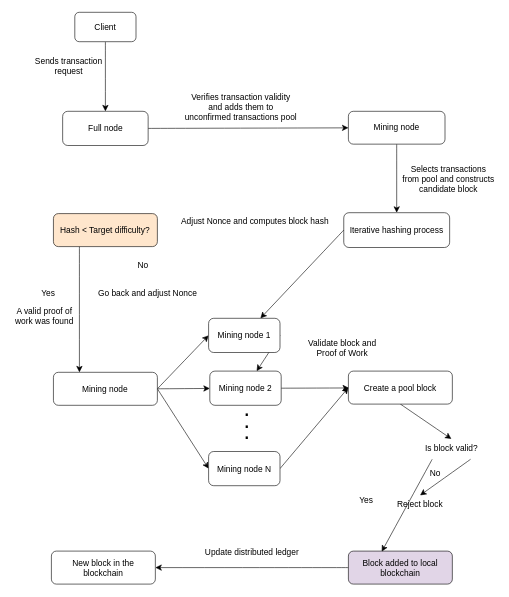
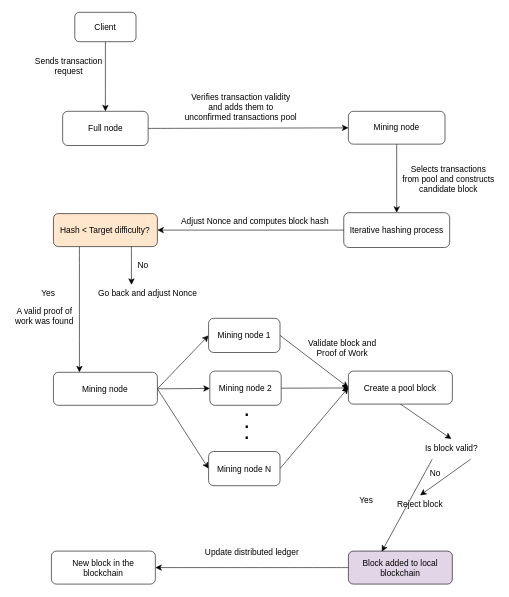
  <mxCell id="0" />
  <mxCell id="1" parent="0" />
  <mxCell id="2" style="edgeStyle=none;curved=1;rounded=0;orthogonalLoop=1;jettySize=auto;html=1;exitX=0.5;exitY=1;exitDx=0;exitDy=0;fontSize=12;startSize=8;endSize=8;" edge="1" parent="1" source="3" target="7"><mxGeometry relative="1" as="geometry" /></mxCell>
  <mxCell id="3" value="&lt;font style=&quot;font-size: 14px;&quot;&gt;Client&lt;/font&gt;" style="rounded=1;whiteSpace=wrap;html=1;" vertex="1" parent="1"><mxGeometry x="124" y="20" width="102" height="49" as="geometry" /></mxCell>
  <mxCell id="4" style="edgeStyle=none;curved=1;rounded=0;orthogonalLoop=1;jettySize=auto;html=1;exitX=0.5;exitY=1;exitDx=0;exitDy=0;fontSize=12;startSize=8;endSize=8;" edge="1" parent="1" source="5" target="9"><mxGeometry relative="1" as="geometry" /></mxCell>
  <mxCell id="5" value="Mining node" style="rounded=1;whiteSpace=wrap;html=1;fontSize=14;" vertex="1" parent="1"><mxGeometry x="580" y="185" width="161" height="54.75" as="geometry" /></mxCell>
  <mxCell id="6" style="edgeStyle=none;curved=1;rounded=0;orthogonalLoop=1;jettySize=auto;html=1;exitX=1;exitY=0.5;exitDx=0;exitDy=0;fontSize=12;startSize=8;endSize=8;" edge="1" parent="1" source="7" target="5"><mxGeometry relative="1" as="geometry" /></mxCell>
  <mxCell id="7" value="&lt;font style=&quot;font-size: 14px;&quot;&gt;Full node&lt;/font&gt;" style="rounded=1;whiteSpace=wrap;html=1;" vertex="1" parent="1"><mxGeometry x="103.75" y="185" width="142.5" height="57" as="geometry" /></mxCell>
  <mxCell id="8" value="&lt;font&gt;Sends transaction request&lt;/font&gt;" style="text;strokeColor=none;fillColor=none;html=1;align=center;verticalAlign=middle;whiteSpace=wrap;rounded=0;fontSize=14;" vertex="1" parent="1"><mxGeometry x="32" y="95" width="164" height="30" as="geometry" /></mxCell>
  <mxCell id="9" value="&lt;font style=&quot;font-size: 14px;&quot;&gt;Iterative hashing process&lt;/font&gt;" style="rounded=1;whiteSpace=wrap;html=1;" vertex="1" parent="1"><mxGeometry x="572.25" y="354" width="176.5" height="58" as="geometry" /></mxCell>
  <mxCell id="10" value="&lt;span style=&quot;color: rgb(0, 0, 0); font-family: Helvetica; font-size: 14px; font-style: normal; font-variant-ligatures: normal; font-variant-caps: normal; font-weight: 400; letter-spacing: normal; orphans: 2; text-indent: 0px; text-transform: none; widows: 2; word-spacing: 0px; -webkit-text-stroke-width: 0px; white-space: normal; background-color: rgb(255, 255, 255); text-decoration-thickness: initial; text-decoration-style: initial; text-decoration-color: initial; float: none; display: inline !important;&quot;&gt;Verifies transaction validity and adds them to unconfirmed transactions pool&lt;/span&gt;" style="text;whiteSpace=wrap;html=1;align=center;" vertex="1" parent="1"><mxGeometry x="306" y="146" width="190.2" height="39" as="geometry" /></mxCell>
  <mxCell id="11" value="&lt;span style=&quot;color: rgb(0, 0, 0); font-family: Helvetica; font-size: 14px; font-style: normal; font-variant-ligatures: normal; font-variant-caps: normal; font-weight: 400; letter-spacing: normal; orphans: 2; text-indent: 0px; text-transform: none; widows: 2; word-spacing: 0px; -webkit-text-stroke-width: 0px; white-space: normal; background-color: rgb(255, 255, 255); text-decoration-thickness: initial; text-decoration-style: initial; text-decoration-color: initial; float: none; display: inline !important;&quot;&gt;Selects transactions from pool and constructs candidate block&lt;/span&gt;" style="text;whiteSpace=wrap;html=1;align=center;" vertex="1" parent="1"><mxGeometry x="668" y="266" width="158" height="39" as="geometry" /></mxCell>
- <mxCell id="12" style="edgeStyle=none;curved=1;rounded=0;orthogonalLoop=1;jettySize=auto;html=1;exitX=0;exitY=0.5;exitDx=0;exitDy=0;fontSize=12;startSize=8;endSize=8;" edge="1" parent="1" source="9" target="26"><mxGeometry relative="1" as="geometry"><mxPoint x="506" y="434" as="sourcePoint" /><mxPoint x="263" y="385" as="targetPoint" /></mxGeometry></mxCell>
+ <mxCell id="12" style="edgeStyle=none;curved=1;rounded=0;orthogonalLoop=1;jettySize=auto;html=1;exitX=0;exitY=0.5;exitDx=0;exitDy=0;fontSize=12;startSize=8;endSize=8;entryX=1;entryY=0.5;entryDx=0;entryDy=0;" edge="1" parent="1" source="9" target="15"><mxGeometry relative="1" as="geometry"><mxPoint x="506" y="434" as="sourcePoint" /><mxPoint x="263" y="385" as="targetPoint" /></mxGeometry></mxCell>
  <mxCell id="13" value="&lt;span style=&quot;font-family: Helvetica; font-size: 14px; font-style: normal; font-variant-ligatures: normal; font-variant-caps: normal; font-weight: 400; letter-spacing: normal; orphans: 2; text-indent: 0px; text-transform: none; widows: 2; word-spacing: 0px; -webkit-text-stroke-width: 0px; white-space: normal; background-color: rgb(255, 255, 255); text-decoration-thickness: initial; text-decoration-style: initial; text-decoration-color: initial; float: none; display: inline !important;&quot;&gt;Adjust Nonce and computes block hash&lt;/span&gt;" style="text;whiteSpace=wrap;html=1;align=center;fontColor=default;" vertex="1" parent="1"><mxGeometry x="288" y="354" width="273" height="34" as="geometry" /></mxCell>
  <mxCell id="14" style="edgeStyle=none;curved=1;rounded=0;orthogonalLoop=1;jettySize=auto;html=1;exitX=0.25;exitY=1;exitDx=0;exitDy=0;entryX=0.25;entryY=0;entryDx=0;entryDy=0;fontSize=12;startSize=8;endSize=8;" edge="1" parent="1" source="15" target="24"><mxGeometry relative="1" as="geometry" /></mxCell>
  <mxCell id="15" value="&lt;font style=&quot;font-size: 14px;&quot;&gt;Hash &amp;lt; Target difficulty?&lt;/font&gt;" style="rounded=1;whiteSpace=wrap;html=1;fillColor=#ffe6cc;" vertex="1" parent="1"><mxGeometry x="88.38" y="355.5" width="173.25" height="55" as="geometry" /></mxCell>
  <mxCell id="16" value="&lt;span style=&quot;color: rgb(0, 0, 0); font-family: Helvetica; font-size: 14px; font-style: normal; font-variant-ligatures: normal; font-variant-caps: normal; font-weight: 400; letter-spacing: normal; orphans: 2; text-indent: 0px; text-transform: none; widows: 2; word-spacing: 0px; -webkit-text-stroke-width: 0px; white-space: normal; background-color: rgb(255, 255, 255); text-decoration-thickness: initial; text-decoration-style: initial; text-decoration-color: initial; float: none; display: inline !important;&quot;&gt;A valid proof of work was found&lt;/span&gt;" style="text;whiteSpace=wrap;html=1;align=center;" vertex="1" parent="1"><mxGeometry x="20" y="503" width="107" height="34" as="geometry" /></mxCell>
  <mxCell id="17" value="&lt;span style=&quot;color: rgb(0, 0, 0); font-family: Helvetica; font-size: 14px; font-style: normal; font-variant-ligatures: normal; font-variant-caps: normal; font-weight: 400; letter-spacing: normal; orphans: 2; text-indent: 0px; text-transform: none; widows: 2; word-spacing: 0px; -webkit-text-stroke-width: 0px; white-space: normal; background-color: rgb(255, 255, 255); text-decoration-thickness: initial; text-decoration-style: initial; text-decoration-color: initial; float: none; display: inline !important;&quot;&gt;Go back and adjust Nonce&lt;/span&gt;" style="text;whiteSpace=wrap;html=1;align=center;" vertex="1" parent="1"><mxGeometry x="109" y="474" width="273" height="34" as="geometry" /></mxCell>
+ <mxCell id="18" style="edgeStyle=none;curved=1;rounded=0;orthogonalLoop=1;jettySize=auto;html=1;exitX=0.75;exitY=1;exitDx=0;exitDy=0;entryX=0.401;entryY=0.006;entryDx=0;entryDy=0;entryPerimeter=0;fontSize=12;startSize=8;endSize=8;" edge="1" parent="1" source="15" target="17"><mxGeometry relative="1" as="geometry" /></mxCell>
  <mxCell id="19" value="&lt;span style=&quot;font-size: 14px;&quot;&gt;Yes&lt;/span&gt;" style="text;whiteSpace=wrap;html=1;align=center;fontColor=default;" vertex="1" parent="1"><mxGeometry x="56" y="474" width="47.75" height="32" as="geometry" /></mxCell>
  <mxCell id="20" value="&lt;span style=&quot;font-size: 14px;&quot;&gt;No&lt;/span&gt;" style="text;whiteSpace=wrap;html=1;align=center;fontColor=default;" vertex="1" parent="1"><mxGeometry x="213.88" y="426" width="47.75" height="32" as="geometry" /></mxCell>
  <mxCell id="21" style="edgeStyle=none;curved=1;rounded=0;orthogonalLoop=1;jettySize=auto;html=1;exitX=1;exitY=0.5;exitDx=0;exitDy=0;entryX=0;entryY=0.5;entryDx=0;entryDy=0;fontSize=12;startSize=8;endSize=8;" edge="1" parent="1" source="24" target="26"><mxGeometry relative="1" as="geometry" /></mxCell>
  <mxCell id="22" style="edgeStyle=none;curved=1;rounded=0;orthogonalLoop=1;jettySize=auto;html=1;exitX=1;exitY=0.5;exitDx=0;exitDy=0;fontSize=12;startSize=8;endSize=8;" edge="1" parent="1" source="24" target="28"><mxGeometry relative="1" as="geometry" /></mxCell>
  <mxCell id="23" style="edgeStyle=none;curved=1;rounded=0;orthogonalLoop=1;jettySize=auto;html=1;exitX=1;exitY=0.5;exitDx=0;exitDy=0;entryX=0;entryY=0.5;entryDx=0;entryDy=0;fontSize=12;startSize=8;endSize=8;" edge="1" parent="1" source="24" target="30"><mxGeometry relative="1" as="geometry" /></mxCell>
  <mxCell id="24" value="&lt;font style=&quot;font-size: 14px;&quot;&gt;Mining node&lt;/font&gt;" style="rounded=1;whiteSpace=wrap;html=1;" vertex="1" parent="1"><mxGeometry x="88.38" y="620" width="173.25" height="55" as="geometry" /></mxCell>
- <mxCell id="25" style="edgeStyle=none;curved=1;rounded=0;orthogonalLoop=1;jettySize=auto;html=1;exitX=1;exitY=0.5;exitDx=0;exitDy=0;fontSize=12;startSize=8;endSize=8;" edge="1" parent="1" source="26" target="28"><mxGeometry relative="1" as="geometry" /></mxCell>
+ <mxCell id="25" style="edgeStyle=none;curved=1;rounded=0;orthogonalLoop=1;jettySize=auto;html=1;exitX=1;exitY=0.5;exitDx=0;exitDy=0;entryX=0;entryY=0.5;entryDx=0;entryDy=0;fontSize=12;startSize=8;endSize=8;" edge="1" parent="1" source="26" target="36"><mxGeometry relative="1" as="geometry" /></mxCell>
  <mxCell id="26" value="&lt;font style=&quot;font-size: 14px;&quot;&gt;Mining node 1&lt;/font&gt;" style="rounded=1;whiteSpace=wrap;html=1;" vertex="1" parent="1"><mxGeometry x="347" y="530" width="119" height="57" as="geometry" /></mxCell>
  <mxCell id="27" style="edgeStyle=none;curved=1;rounded=0;orthogonalLoop=1;jettySize=auto;html=1;exitX=1;exitY=0.5;exitDx=0;exitDy=0;fontSize=12;startSize=8;endSize=8;" edge="1" parent="1" source="28"><mxGeometry relative="1" as="geometry"><mxPoint x="581" y="646.091" as="targetPoint" /></mxGeometry></mxCell>
  <mxCell id="28" value="&lt;font style=&quot;font-size: 14px;&quot;&gt;Mining node 2&lt;/font&gt;" style="rounded=1;whiteSpace=wrap;html=1;" vertex="1" parent="1"><mxGeometry x="349" y="618" width="119" height="57" as="geometry" /></mxCell>
  <mxCell id="29" style="edgeStyle=none;curved=1;rounded=0;orthogonalLoop=1;jettySize=auto;html=1;exitX=1;exitY=0.5;exitDx=0;exitDy=0;entryX=0;entryY=0.5;entryDx=0;entryDy=0;fontSize=12;startSize=8;endSize=8;" edge="1" parent="1" source="30" target="36"><mxGeometry relative="1" as="geometry" /></mxCell>
  <mxCell id="30" value="&lt;font style=&quot;font-size: 14px;&quot;&gt;Mining node N&lt;/font&gt;" style="rounded=1;whiteSpace=wrap;html=1;" vertex="1" parent="1"><mxGeometry x="347" y="752" width="119" height="57" as="geometry" /></mxCell>
  <mxCell id="31" value="&lt;span&gt;.&lt;/span&gt;" style="text;whiteSpace=wrap;html=1;align=center;fontColor=default;fontSize=39;" vertex="1" parent="1"><mxGeometry x="387" y="651" width="47.75" height="32" as="geometry" /></mxCell>
  <mxCell id="32" style="edgeStyle=none;curved=1;rounded=0;orthogonalLoop=1;jettySize=auto;html=1;entryX=0.612;entryY=0.025;entryDx=0;entryDy=0;entryPerimeter=0;fontSize=12;startSize=8;endSize=8;" edge="1" parent="1" source="31" target="31"><mxGeometry relative="1" as="geometry" /></mxCell>
  <mxCell id="33" value="&lt;span&gt;.&lt;/span&gt;" style="text;whiteSpace=wrap;html=1;align=center;fontColor=default;fontSize=39;" vertex="1" parent="1"><mxGeometry x="387" y="671" width="47.75" height="32" as="geometry" /></mxCell>
  <mxCell id="34" value="&lt;span&gt;.&lt;/span&gt;" style="text;whiteSpace=wrap;html=1;align=center;fontColor=default;fontSize=39;" vertex="1" parent="1"><mxGeometry x="387" y="689" width="47.75" height="32" as="geometry" /></mxCell>
  <mxCell id="35" style="edgeStyle=none;curved=1;rounded=0;orthogonalLoop=1;jettySize=auto;html=1;exitX=0.5;exitY=1;exitDx=0;exitDy=0;fontSize=12;startSize=8;endSize=8;entryX=0.5;entryY=0;entryDx=0;entryDy=0;" edge="1" parent="1" source="36" target="41"><mxGeometry relative="1" as="geometry"><mxPoint x="666.455" y="725.182" as="targetPoint" /></mxGeometry></mxCell>
  <mxCell id="36" value="&lt;font style=&quot;font-size: 14px;&quot;&gt;Create a pool block&lt;/font&gt;" style="rounded=1;whiteSpace=wrap;html=1;" vertex="1" parent="1"><mxGeometry x="580" y="618" width="173.25" height="55" as="geometry" /></mxCell>
  <mxCell id="37" value="&lt;span style=&quot;font-family: Helvetica; font-size: 14px; font-style: normal; font-variant-ligatures: normal; font-variant-caps: normal; font-weight: 400; letter-spacing: normal; orphans: 2; text-indent: 0px; text-transform: none; widows: 2; word-spacing: 0px; -webkit-text-stroke-width: 0px; white-space: normal; background-color: rgb(255, 255, 255); text-decoration-thickness: initial; text-decoration-style: initial; text-decoration-color: initial; float: none; display: inline !important;&quot;&gt;Validate block and Proof of Work&lt;/span&gt;" style="text;whiteSpace=wrap;html=1;align=center;fontColor=default;" vertex="1" parent="1"><mxGeometry x="506" y="557" width="128" height="34" as="geometry" /></mxCell>
  <mxCell id="38" style="edgeStyle=none;curved=1;rounded=0;orthogonalLoop=1;jettySize=auto;html=1;exitX=0;exitY=0.5;exitDx=0;exitDy=0;entryX=1;entryY=0.5;entryDx=0;entryDy=0;fontSize=12;startSize=8;endSize=8;" edge="1" parent="1" source="39" target="46"><mxGeometry relative="1" as="geometry" /></mxCell>
  <mxCell id="39" value="&lt;font style=&quot;font-size: 14px;&quot;&gt;Block added to local blockchain&lt;/font&gt;" style="rounded=1;whiteSpace=wrap;html=1;fillColor=#e1d5e7;" vertex="1" parent="1"><mxGeometry x="580" y="918" width="173.25" height="55" as="geometry" /></mxCell>
  <mxCell id="40" style="edgeStyle=none;curved=1;rounded=0;orthogonalLoop=1;jettySize=auto;html=1;exitX=0.75;exitY=1;exitDx=0;exitDy=0;entryX=0.5;entryY=0;entryDx=0;entryDy=0;fontSize=12;startSize=8;endSize=8;" edge="1" parent="1" source="41" target="44"><mxGeometry relative="1" as="geometry" /></mxCell>
  <mxCell id="41" value="&lt;span style=&quot;font-family: Helvetica; font-size: 14px; font-style: normal; font-variant-ligatures: normal; font-variant-caps: normal; font-weight: 400; letter-spacing: normal; orphans: 2; text-indent: 0px; text-transform: none; widows: 2; word-spacing: 0px; -webkit-text-stroke-width: 0px; white-space: normal; background-color: rgb(255, 255, 255); text-decoration-thickness: initial; text-decoration-style: initial; text-decoration-color: initial; float: none; display: inline !important;&quot;&gt;Is block valid?&lt;/span&gt;" style="text;whiteSpace=wrap;html=1;align=center;fontColor=default;" vertex="1" parent="1"><mxGeometry x="687.62" y="731" width="128" height="34" as="geometry" /></mxCell>
  <mxCell id="42" style="edgeStyle=none;curved=1;rounded=0;orthogonalLoop=1;jettySize=auto;html=1;exitX=0.25;exitY=1;exitDx=0;exitDy=0;entryX=0.321;entryY=0.015;entryDx=0;entryDy=0;entryPerimeter=0;fontSize=12;startSize=8;endSize=8;" edge="1" parent="1" source="41" target="39"><mxGeometry relative="1" as="geometry" /></mxCell>
  <mxCell id="43" value="&lt;span style=&quot;font-size: 14px;&quot;&gt;Yes&lt;/span&gt;" style="text;whiteSpace=wrap;html=1;align=center;fontColor=default;" vertex="1" parent="1"><mxGeometry x="586.25" y="819" width="47.75" height="32" as="geometry" /></mxCell>
  <mxCell id="44" value="&lt;span style=&quot;font-size: 14px;&quot;&gt;Reject block&lt;/span&gt;" style="text;whiteSpace=wrap;html=1;align=center;" vertex="1" parent="1"><mxGeometry x="653" y="825" width="93" height="34" as="geometry" /></mxCell>
  <mxCell id="45" value="&lt;span style=&quot;font-size: 14px;&quot;&gt;No&lt;/span&gt;" style="text;whiteSpace=wrap;html=1;align=center;fontColor=default;" vertex="1" parent="1"><mxGeometry x="701" y="774" width="47.75" height="32" as="geometry" /></mxCell>
  <mxCell id="46" value="&lt;font style=&quot;font-size: 14px;&quot;&gt;New block in the blockchain&lt;/font&gt;" style="rounded=1;whiteSpace=wrap;html=1;" vertex="1" parent="1"><mxGeometry x="85" y="918" width="173.25" height="55" as="geometry" /></mxCell>
  <mxCell id="47" value="&lt;span style=&quot;font-size: 14px;&quot;&gt;Update distributed ledger&lt;/span&gt;" style="text;whiteSpace=wrap;html=1;align=center;" vertex="1" parent="1"><mxGeometry x="309" y="905" width="221" height="34" as="geometry" /></mxCell>
